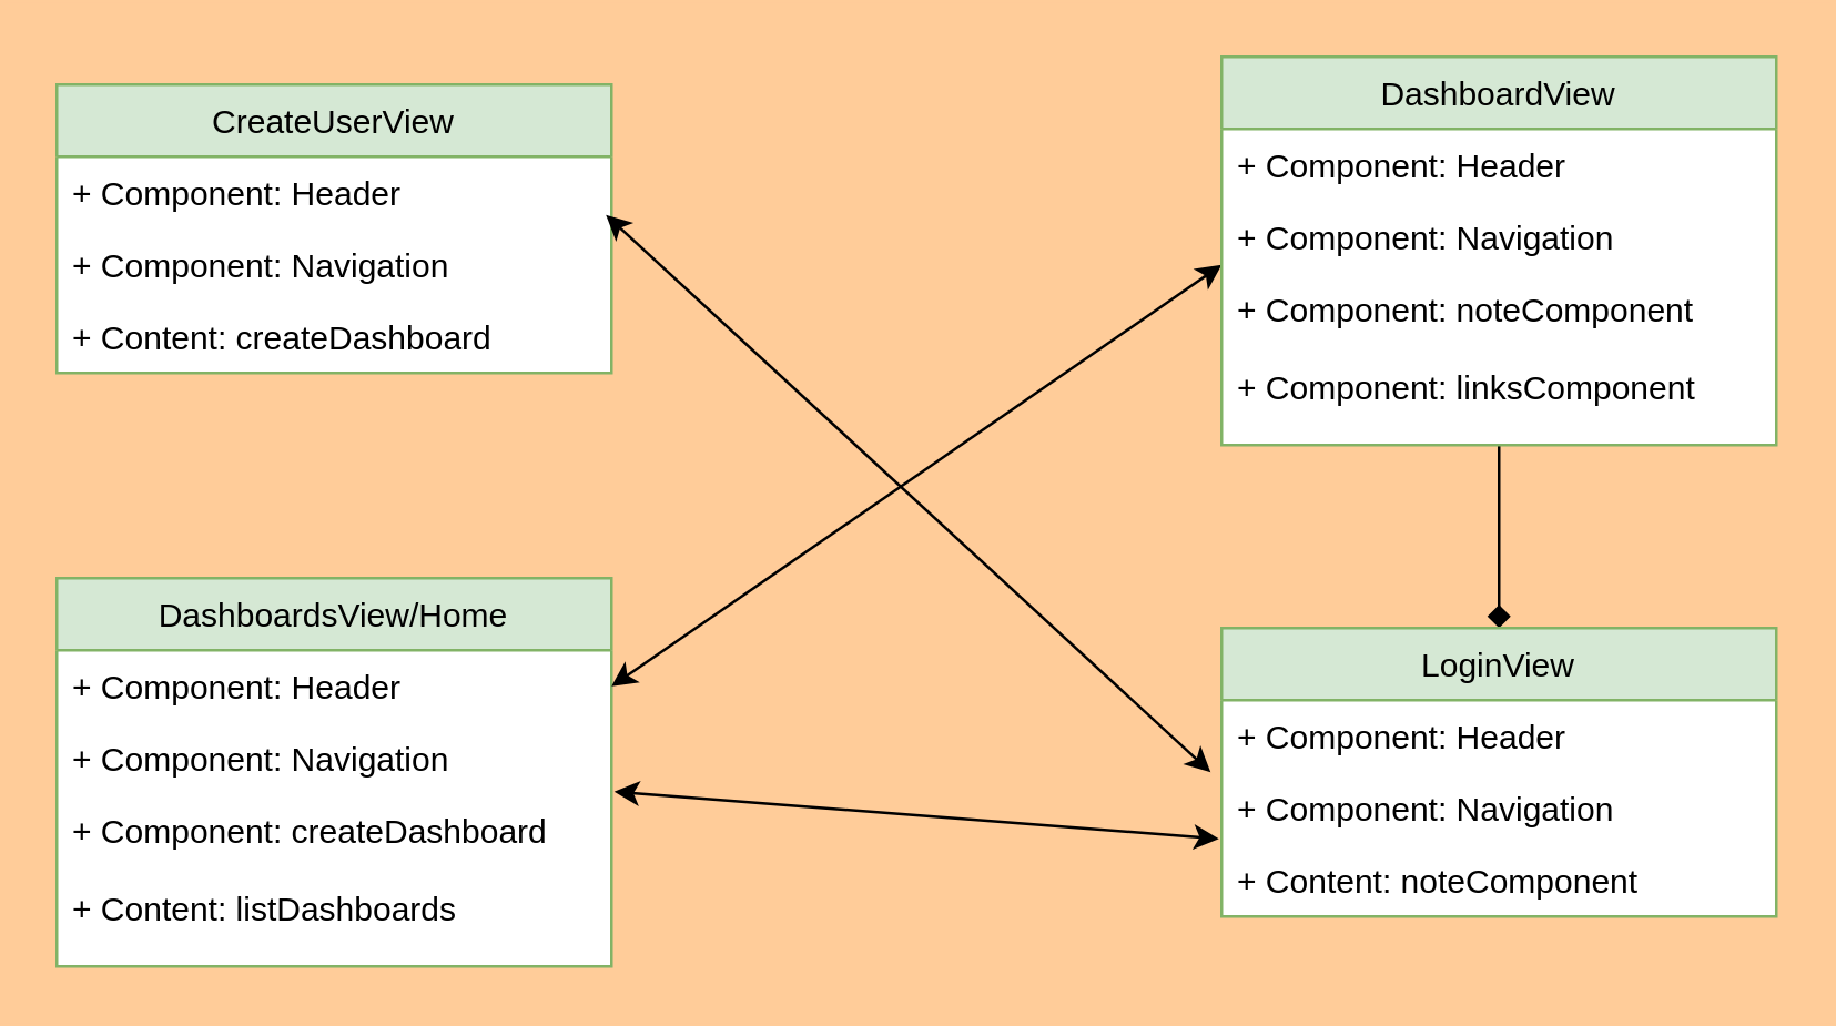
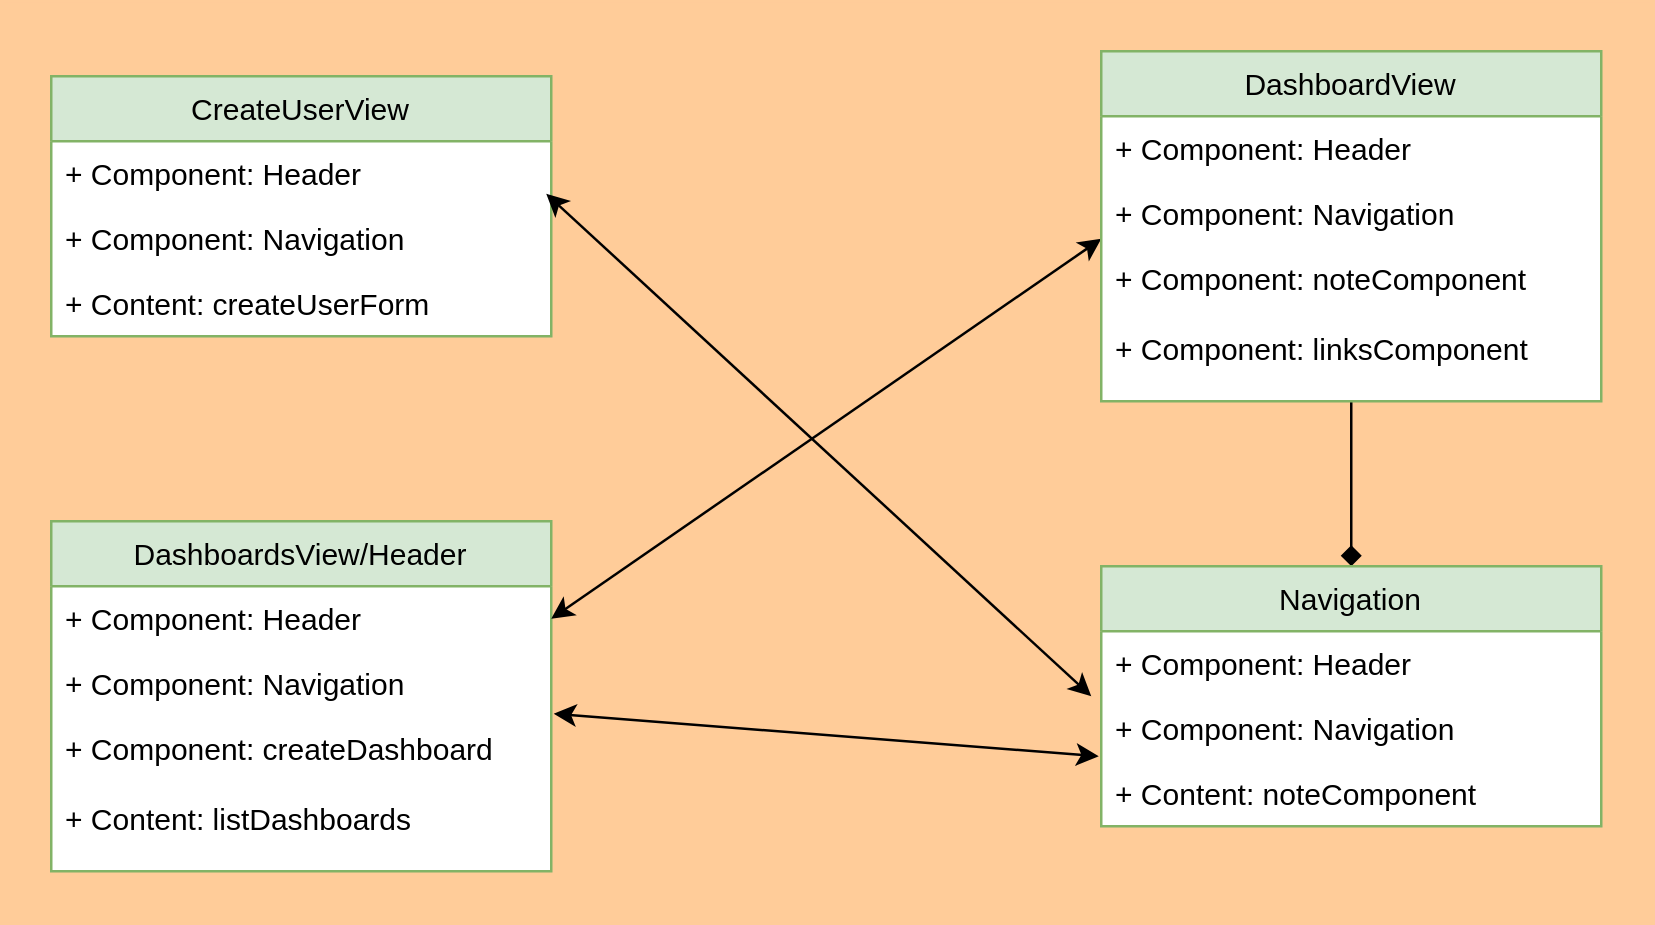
  <mxCell id="0" />
  <mxCell id="1" parent="0" />
  <mxCell id="2" style="edgeStyle=none;rounded=0;orthogonalLoop=1;jettySize=auto;html=1;entryX=0.5;entryY=0;entryDx=0;entryDy=0;endArrow=diamond;" edge="1" parent="1" source="14" target="18"><mxGeometry relative="1" as="geometry" /></mxCell>
- <mxCell id="3" value="DashboardsView/Home" style="swimlane;fontStyle=0;childLayout=stackLayout;horizontal=1;startSize=26;horizontalStack=0;resizeParent=1;resizeParentMax=0;resizeLast=0;collapsible=1;marginBottom=0;swimlaneFillColor=#ffffff;fillColor=#d5e8d4;strokeColor=#82b366;" vertex="1" parent="1"><mxGeometry x="20" y="208" width="200" height="140" as="geometry" /></mxCell>
+ <mxCell id="3" value="DashboardsView/Header" style="swimlane;fontStyle=0;childLayout=stackLayout;horizontal=1;startSize=26;horizontalStack=0;resizeParent=1;resizeParentMax=0;resizeLast=0;collapsible=1;marginBottom=0;swimlaneFillColor=#ffffff;fillColor=#d5e8d4;strokeColor=#82b366;" vertex="1" parent="1"><mxGeometry x="20" y="208" width="200" height="140" as="geometry" /></mxCell>
  <mxCell id="4" value="+ Component: Header" style="text;strokeColor=none;fillColor=none;align=left;verticalAlign=top;spacingLeft=4;spacingRight=4;overflow=hidden;rotatable=0;points=[[0,0.5],[1,0.5]];portConstraint=eastwest;" vertex="1" parent="3"><mxGeometry y="26" width="200" height="26" as="geometry" /></mxCell>
  <mxCell id="5" value="+ Component: Navigation" style="text;strokeColor=none;fillColor=none;align=left;verticalAlign=top;spacingLeft=4;spacingRight=4;overflow=hidden;rotatable=0;points=[[0,0.5],[1,0.5]];portConstraint=eastwest;" vertex="1" parent="3"><mxGeometry y="52" width="200" height="26" as="geometry" /></mxCell>
  <mxCell id="6" value="+ Component: createDashboard&#10;&#10;+ Content: listDashboards" style="text;strokeColor=none;fillColor=none;align=left;verticalAlign=top;spacingLeft=4;spacingRight=4;overflow=hidden;rotatable=0;points=[[0,0.5],[1,0.5]];portConstraint=eastwest;" vertex="1" parent="3"><mxGeometry y="78" width="200" height="62" as="geometry" /></mxCell>
  <mxCell id="7" value="CreateUserView" style="swimlane;fontStyle=0;childLayout=stackLayout;horizontal=1;startSize=26;horizontalStack=0;resizeParent=1;resizeParentMax=0;resizeLast=0;collapsible=1;marginBottom=0;swimlaneFillColor=#ffffff;fillColor=#d5e8d4;strokeColor=#82b366;" vertex="1" parent="1"><mxGeometry x="20" y="30" width="200" height="104" as="geometry" /></mxCell>
  <mxCell id="8" value="+ Component: Header" style="text;strokeColor=none;fillColor=none;align=left;verticalAlign=top;spacingLeft=4;spacingRight=4;overflow=hidden;rotatable=0;points=[[0,0.5],[1,0.5]];portConstraint=eastwest;" vertex="1" parent="7"><mxGeometry y="26" width="200" height="26" as="geometry" /></mxCell>
  <mxCell id="9" value="+ Component: Navigation" style="text;strokeColor=none;fillColor=none;align=left;verticalAlign=top;spacingLeft=4;spacingRight=4;overflow=hidden;rotatable=0;points=[[0,0.5],[1,0.5]];portConstraint=eastwest;" vertex="1" parent="7"><mxGeometry y="52" width="200" height="26" as="geometry" /></mxCell>
- <mxCell id="10" value="+ Content: createDashboard" style="text;strokeColor=none;fillColor=none;align=left;verticalAlign=top;spacingLeft=4;spacingRight=4;overflow=hidden;rotatable=0;points=[[0,0.5],[1,0.5]];portConstraint=eastwest;" vertex="1" parent="7"><mxGeometry y="78" width="200" height="26" as="geometry" /></mxCell>
+ <mxCell id="10" value="+ Content: createUserForm" style="text;strokeColor=none;fillColor=none;align=left;verticalAlign=top;spacingLeft=4;spacingRight=4;overflow=hidden;rotatable=0;points=[[0,0.5],[1,0.5]];portConstraint=eastwest;" vertex="1" parent="7"><mxGeometry y="78" width="200" height="26" as="geometry" /></mxCell>
  <mxCell id="11" value="" style="endArrow=classic;startArrow=classic;html=1;entryX=-0.02;entryY=1;entryDx=0;entryDy=0;entryPerimeter=0;exitX=0.99;exitY=-0.192;exitDx=0;exitDy=0;exitPerimeter=0;" edge="1" parent="1" source="9" target="19"><mxGeometry width="50" height="50" relative="1" as="geometry"><mxPoint x="340" y="160" as="sourcePoint" /><mxPoint x="390" y="110" as="targetPoint" /></mxGeometry></mxCell>
  <mxCell id="12" value="" style="endArrow=classic;startArrow=classic;html=1;entryX=0;entryY=-0.048;entryDx=0;entryDy=0;entryPerimeter=0;exitX=1;exitY=0.5;exitDx=0;exitDy=0;" edge="1" parent="1" source="4" target="17"><mxGeometry width="50" height="50" relative="1" as="geometry"><mxPoint x="370" y="160" as="sourcePoint" /><mxPoint x="420" y="110" as="targetPoint" /></mxGeometry></mxCell>
  <mxCell id="13" value="" style="endArrow=classic;startArrow=classic;html=1;exitX=1.005;exitY=-0.016;exitDx=0;exitDy=0;exitPerimeter=0;entryX=-0.005;entryY=0.923;entryDx=0;entryDy=0;entryPerimeter=0;" edge="1" parent="1" source="6" target="20"><mxGeometry width="50" height="50" relative="1" as="geometry"><mxPoint x="320" y="310" as="sourcePoint" /><mxPoint x="370" y="260" as="targetPoint" /></mxGeometry></mxCell>
  <mxCell id="14" value="DashboardView" style="swimlane;fontStyle=0;childLayout=stackLayout;horizontal=1;startSize=26;horizontalStack=0;resizeParent=1;resizeParentMax=0;resizeLast=0;collapsible=1;marginBottom=0;swimlaneFillColor=#ffffff;fillColor=#d5e8d4;strokeColor=#82b366;" vertex="1" parent="1"><mxGeometry x="440" y="20" width="200" height="140" as="geometry" /></mxCell>
  <mxCell id="15" value="+ Component: Header" style="text;strokeColor=none;fillColor=none;align=left;verticalAlign=top;spacingLeft=4;spacingRight=4;overflow=hidden;rotatable=0;points=[[0,0.5],[1,0.5]];portConstraint=eastwest;" vertex="1" parent="14"><mxGeometry y="26" width="200" height="26" as="geometry" /></mxCell>
  <mxCell id="16" value="+ Component: Navigation" style="text;strokeColor=none;fillColor=none;align=left;verticalAlign=top;spacingLeft=4;spacingRight=4;overflow=hidden;rotatable=0;points=[[0,0.5],[1,0.5]];portConstraint=eastwest;" vertex="1" parent="14"><mxGeometry y="52" width="200" height="26" as="geometry" /></mxCell>
  <mxCell id="17" value="+ Component: noteComponent&#10;&#10;+ Component: linksComponent" style="text;strokeColor=none;fillColor=none;align=left;verticalAlign=top;spacingLeft=4;spacingRight=4;overflow=hidden;rotatable=0;points=[[0,0.5],[1,0.5]];portConstraint=eastwest;" vertex="1" parent="14"><mxGeometry y="78" width="200" height="62" as="geometry" /></mxCell>
- <mxCell id="18" value="LoginView" style="swimlane;fontStyle=0;childLayout=stackLayout;horizontal=1;startSize=26;horizontalStack=0;resizeParent=1;resizeParentMax=0;resizeLast=0;collapsible=1;marginBottom=0;swimlaneFillColor=#ffffff;fillColor=#d5e8d4;strokeColor=#82b366;" vertex="1" parent="1"><mxGeometry x="440" y="226" width="200" height="104" as="geometry" /></mxCell>
+ <mxCell id="18" value="Navigation" style="swimlane;fontStyle=0;childLayout=stackLayout;horizontal=1;startSize=26;horizontalStack=0;resizeParent=1;resizeParentMax=0;resizeLast=0;collapsible=1;marginBottom=0;swimlaneFillColor=#ffffff;fillColor=#d5e8d4;strokeColor=#82b366;" vertex="1" parent="1"><mxGeometry x="440" y="226" width="200" height="104" as="geometry" /></mxCell>
  <mxCell id="19" value="+ Component: Header" style="text;strokeColor=none;fillColor=none;align=left;verticalAlign=top;spacingLeft=4;spacingRight=4;overflow=hidden;rotatable=0;points=[[0,0.5],[1,0.5]];portConstraint=eastwest;" vertex="1" parent="18"><mxGeometry y="26" width="200" height="26" as="geometry" /></mxCell>
  <mxCell id="20" value="+ Component: Navigation" style="text;strokeColor=none;fillColor=none;align=left;verticalAlign=top;spacingLeft=4;spacingRight=4;overflow=hidden;rotatable=0;points=[[0,0.5],[1,0.5]];portConstraint=eastwest;" vertex="1" parent="18"><mxGeometry y="52" width="200" height="26" as="geometry" /></mxCell>
  <mxCell id="21" value="+ Content: noteComponent" style="text;strokeColor=none;fillColor=none;align=left;verticalAlign=top;spacingLeft=4;spacingRight=4;overflow=hidden;rotatable=0;points=[[0,0.5],[1,0.5]];portConstraint=eastwest;" vertex="1" parent="18"><mxGeometry y="78" width="200" height="26" as="geometry" /></mxCell>
